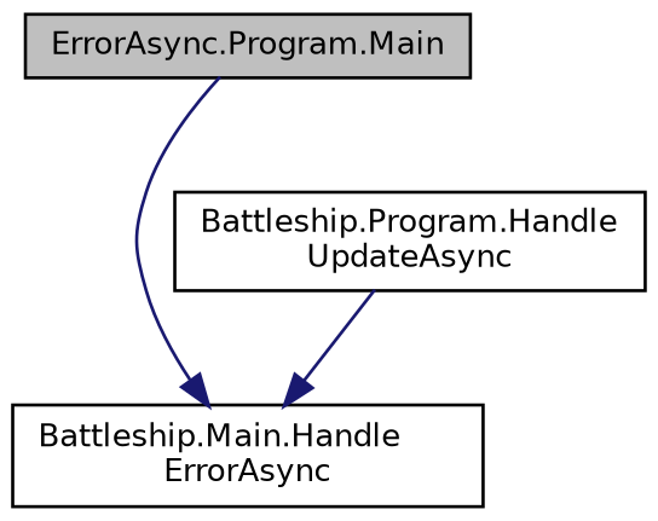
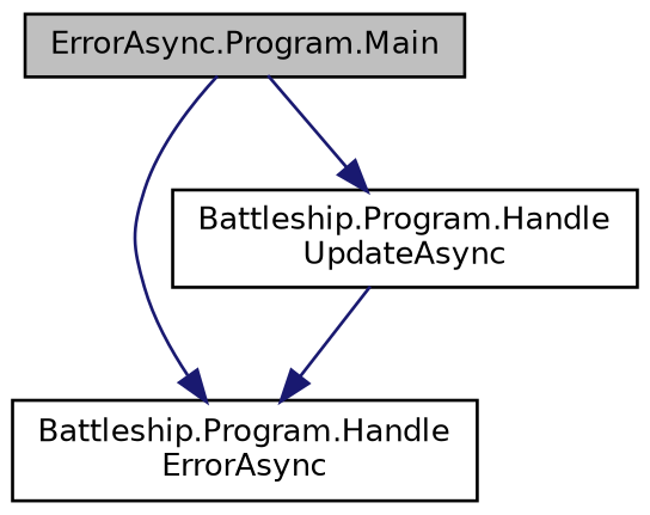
  digraph {
    rankdir=TB
    node [color=black fillcolor=white fontname=Helvetica fontsize=10 shape=record style=filled]
    edge [color=midnightblue fontname=Helvetica fontsize=10 labelfontname=Helvetica labelfontsize=10 style=solid]
    n1 [fillcolor=grey75 fontcolor=black height=0.2 label="ErrorAsync.Program.Main" width=0.4]
-   n2 [height=0.2 label="Battleship.Main.Handle\lErrorAsync" width=0.4]
+   n2 [height=0.2 label="Battleship.Program.Handle\lErrorAsync" width=0.4]
    n3 [height=0.2 label="Battleship.Program.Handle\lUpdateAsync" width=0.4]
    n1 -> n2
+   n1 -> n3
    n3 -> n2
  }
